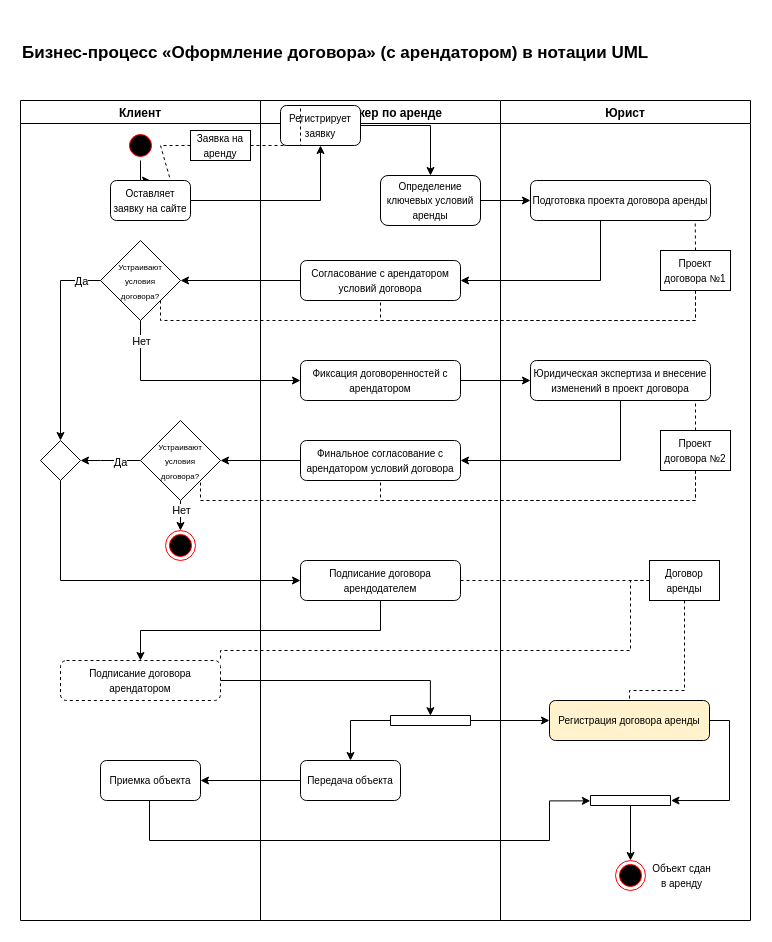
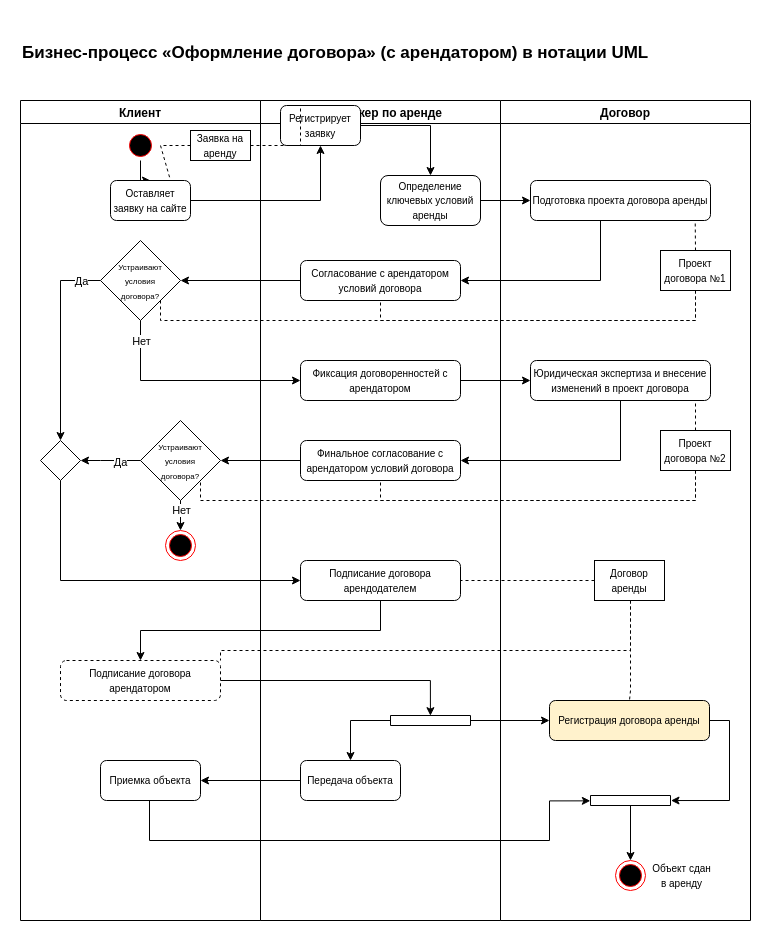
  <mxCell id="0" />
  <mxCell id="1" parent="0" />
  <mxCell id="2" value="&lt;h2&gt;&lt;span style=&quot;background-color: initial; font-size: 17px;&quot;&gt;Бизнес-процесс&lt;/span&gt;&lt;span style=&quot;font-size: 17px;&quot;&gt;&amp;nbsp;«Оформление договора» (с арендатором) в нотации UML&lt;/span&gt;&lt;/h2&gt;" style="text;whiteSpace=wrap;html=1;" parent="1" vertex="1"><mxGeometry x="20" width="670" height="50" as="geometry" y="20" /></mxCell>
  <mxCell id="3" value="Клиент" style="swimlane;" parent="1" vertex="1"><mxGeometry x="20" y="100" width="240" height="820" as="geometry" /></mxCell>
  <mxCell id="4" value="" style="edgeStyle=orthogonalEdgeStyle;rounded=0;orthogonalLoop=1;jettySize=auto;html=1;" edge="1" parent="3" source="5" target="6"><mxGeometry relative="1" as="geometry" /></mxCell>
  <mxCell id="5" value="" style="ellipse;html=1;shape=startState;fillColor=#000000;strokeColor=#ff0000;" vertex="1" parent="3"><mxGeometry x="105" y="30" width="30" height="30" as="geometry" /></mxCell>
  <mxCell id="6" value="&lt;font style=&quot;font-size: 10px;&quot;&gt;Оставляет заявку на сайте&lt;/font&gt;" style="rounded=1;whiteSpace=wrap;html=1;" vertex="1" parent="3"><mxGeometry x="90" y="80" width="80" height="40" as="geometry" /></mxCell>
  <mxCell id="7" value="&lt;font size=&quot;1&quot;&gt;Заявка на аренду&lt;/font&gt;" style="rounded=0;whiteSpace=wrap;html=1;" vertex="1" parent="3"><mxGeometry x="170" y="30" width="60" height="30" as="geometry" /></mxCell>
  <mxCell id="8" value="" style="endArrow=none;dashed=1;html=1;strokeWidth=1;rounded=0;entryX=0.75;entryY=0;entryDx=0;entryDy=0;exitX=0;exitY=0.5;exitDx=0;exitDy=0;" edge="1" parent="3" source="7" target="6"><mxGeometry width="50" height="50" relative="1" as="geometry"><mxPoint x="350" y="390" as="sourcePoint" /><mxPoint x="400" y="340" as="targetPoint" /><Array as="points"><mxPoint x="140" y="45" /></Array></mxGeometry></mxCell>
  <mxCell id="9" style="edgeStyle=orthogonalEdgeStyle;rounded=0;orthogonalLoop=1;jettySize=auto;html=1;entryX=0.5;entryY=0;entryDx=0;entryDy=0;" edge="1" parent="3" source="11" target="16"><mxGeometry relative="1" as="geometry"><mxPoint x="40" y="300" as="targetPoint" /></mxGeometry></mxCell>
  <mxCell id="10" value="Да" style="edgeLabel;html=1;align=center;verticalAlign=middle;resizable=0;points=[];" vertex="1" connectable="0" parent="9"><mxGeometry x="-0.803" relative="1" as="geometry"><mxPoint as="offset" /></mxGeometry></mxCell>
  <mxCell id="11" value="&lt;font style=&quot;font-size: 8px;&quot;&gt;Устраивают&lt;/font&gt;&lt;div&gt;&lt;font style=&quot;font-size: 8px;&quot;&gt;условия&lt;/font&gt;&lt;/div&gt;&lt;div&gt;&lt;font style=&quot;font-size: 8px;&quot;&gt;договора?&lt;/font&gt;&lt;/div&gt;" style="rhombus;whiteSpace=wrap;html=1;" vertex="1" parent="3"><mxGeometry x="80" y="140" width="80" height="80" as="geometry" /></mxCell>
  <mxCell id="12" value="&lt;font style=&quot;font-size: 8px;&quot;&gt;Устраивают&lt;/font&gt;&lt;div&gt;&lt;font style=&quot;font-size: 8px;&quot;&gt;условия&lt;/font&gt;&lt;/div&gt;&lt;div&gt;&lt;font style=&quot;font-size: 8px;&quot;&gt;договора?&lt;/font&gt;&lt;/div&gt;" style="rhombus;whiteSpace=wrap;html=1;" vertex="1" parent="3"><mxGeometry x="120" y="320" width="80" height="80" as="geometry" /></mxCell>
  <mxCell id="13" style="edgeStyle=orthogonalEdgeStyle;rounded=0;orthogonalLoop=1;jettySize=auto;html=1;entryX=0.5;entryY=0;entryDx=0;entryDy=0;" edge="1" parent="3" source="12" target="15"><mxGeometry relative="1" as="geometry"><mxPoint x="160" y="470" as="targetPoint" /><Array as="points" /></mxGeometry></mxCell>
  <mxCell id="14" value="Нет" style="edgeLabel;html=1;align=center;verticalAlign=middle;resizable=0;points=[];" vertex="1" connectable="0" parent="13"><mxGeometry x="-0.648" relative="1" as="geometry"><mxPoint as="offset" /></mxGeometry></mxCell>
  <mxCell id="15" value="" style="ellipse;html=1;shape=endState;fillColor=#000000;strokeColor=#ff0000;" vertex="1" parent="3"><mxGeometry x="145" y="430" width="30" height="30" as="geometry" /></mxCell>
  <mxCell id="16" value="" style="rhombus;whiteSpace=wrap;html=1;" vertex="1" parent="3"><mxGeometry x="20" y="340" width="40" height="40" as="geometry" /></mxCell>
  <mxCell id="17" style="edgeStyle=orthogonalEdgeStyle;rounded=0;orthogonalLoop=1;jettySize=auto;html=1;entryX=1;entryY=0.5;entryDx=0;entryDy=0;" edge="1" parent="3" source="12" target="16"><mxGeometry relative="1" as="geometry"><mxPoint x="40" y="480" as="targetPoint" /><Array as="points"><mxPoint x="80" y="360" /><mxPoint x="80" y="360" /></Array></mxGeometry></mxCell>
  <mxCell id="18" value="Да" style="edgeLabel;html=1;align=center;verticalAlign=middle;resizable=0;points=[];" vertex="1" connectable="0" parent="17"><mxGeometry x="-0.306" y="1" relative="1" as="geometry"><mxPoint as="offset" /></mxGeometry></mxCell>
  <mxCell id="19" value="&lt;font style=&quot;font-size: 10px;&quot;&gt;Подписание договора арендатором&lt;/font&gt;" style="rounded=1;whiteSpace=wrap;html=1;dashed=1;" vertex="1" parent="3"><mxGeometry x="40" y="560" width="160" height="40" as="geometry" /></mxCell>
  <mxCell id="20" value="&lt;font style=&quot;font-size: 10px;&quot;&gt;Приемка объекта&lt;/font&gt;" style="rounded=1;whiteSpace=wrap;html=1;" vertex="1" parent="3"><mxGeometry x="80" y="660" width="100" height="40" as="geometry" /></mxCell>
  <mxCell id="21" value="&lt;font style=&quot;font-size: 10px;&quot;&gt;Объект сдан в аренду&lt;/font&gt;" style="text;html=1;align=center;verticalAlign=middle;whiteSpace=wrap;rounded=0;" vertex="1" parent="3"><mxGeometry x="629" y="760" width="65" height="30" as="geometry" /></mxCell>
  <mxCell id="22" value="Менеджер по аренде" style="swimlane;fillColor=none;" parent="1" vertex="1"><mxGeometry x="260" y="100" width="240" height="820" as="geometry" /></mxCell>
  <mxCell id="23" value="" style="edgeStyle=orthogonalEdgeStyle;rounded=0;orthogonalLoop=1;jettySize=auto;html=1;" edge="1" parent="22" source="24" target="25"><mxGeometry relative="1" as="geometry" /></mxCell>
  <mxCell id="24" value="&lt;font style=&quot;font-size: 10px;&quot;&gt;Регистрирует заявку&lt;/font&gt;" style="rounded=1;whiteSpace=wrap;html=1;" vertex="1" parent="22"><mxGeometry x="20" y="5" width="80" height="40" as="geometry" /></mxCell>
  <mxCell id="25" value="&lt;font style=&quot;font-size: 10px;&quot;&gt;Определение ключевых условий аренды&lt;/font&gt;" style="rounded=1;whiteSpace=wrap;html=1;" vertex="1" parent="22"><mxGeometry x="120" y="75" width="100" height="50" as="geometry" /></mxCell>
  <mxCell id="26" value="&lt;font style=&quot;font-size: 10px;&quot;&gt;Согласование с арендатором условий договора&lt;/font&gt;" style="rounded=1;whiteSpace=wrap;html=1;" vertex="1" parent="22"><mxGeometry x="40" y="160" width="160" height="40" as="geometry" /></mxCell>
  <mxCell id="27" value="&lt;font style=&quot;font-size: 10px;&quot;&gt;Фиксация договоренностей с арендатором&lt;/font&gt;" style="rounded=1;whiteSpace=wrap;html=1;" vertex="1" parent="22"><mxGeometry x="40" y="260" width="160" height="40" as="geometry" /></mxCell>
  <mxCell id="28" value="&lt;font style=&quot;font-size: 10px;&quot;&gt;Финальное согласование с арендатором условий договора&lt;/font&gt;" style="rounded=1;whiteSpace=wrap;html=1;" vertex="1" parent="22"><mxGeometry x="40" y="340" width="160" height="40" as="geometry" /></mxCell>
  <mxCell id="29" value="&lt;font style=&quot;font-size: 10px;&quot;&gt;Подписание договора арендодателем&lt;/font&gt;" style="rounded=1;whiteSpace=wrap;html=1;" vertex="1" parent="22"><mxGeometry x="40" y="460" width="160" height="40" as="geometry" /></mxCell>
  <mxCell id="30" value="&lt;font style=&quot;font-size: 10px;&quot;&gt;Передача объекта&lt;/font&gt;" style="rounded=1;whiteSpace=wrap;html=1;" vertex="1" parent="22"><mxGeometry x="40" y="660" width="100" height="40" as="geometry" /></mxCell>
  <mxCell id="31" value="" style="verticalLabelPosition=bottom;verticalAlign=top;html=1;shape=mxgraph.basic.rect;fillColor2=none;strokeWidth=1;size=0;indent=100;fillColor=#ffffff;" vertex="1" parent="22"><mxGeometry x="130" y="615" width="80" height="10" as="geometry" /></mxCell>
  <mxCell id="32" style="edgeStyle=orthogonalEdgeStyle;rounded=0;orthogonalLoop=1;jettySize=auto;html=1;entryX=0.5;entryY=0;entryDx=0;entryDy=0;" edge="1" parent="22" source="31" target="30"><mxGeometry relative="1" as="geometry"><Array as="points"><mxPoint x="90" y="620" /></Array></mxGeometry></mxCell>
- <mxCell id="33" value="Юрист" style="swimlane;" parent="1" vertex="1"><mxGeometry x="500" y="100" width="250" height="820" as="geometry" /></mxCell>
+ <mxCell id="33" value="Договор" style="swimlane;" parent="1" vertex="1"><mxGeometry x="500" y="100" width="250" height="820" as="geometry" /></mxCell>
  <mxCell id="34" value="&lt;font style=&quot;font-size: 10px;&quot;&gt;Подготовка проекта договора аренды&lt;/font&gt;" style="whiteSpace=wrap;html=1;rounded=1;" vertex="1" parent="33"><mxGeometry x="30" y="80" width="180" height="40" as="geometry" /></mxCell>
  <mxCell id="35" value="&lt;font size=&quot;1&quot;&gt;Проект договора №1&lt;/font&gt;" style="rounded=0;whiteSpace=wrap;html=1;" vertex="1" parent="33"><mxGeometry x="160" y="150" width="70" height="40" as="geometry" /></mxCell>
  <mxCell id="36" value="" style="endArrow=none;dashed=1;html=1;strokeWidth=1;rounded=0;exitX=0.5;exitY=0;exitDx=0;exitDy=0;entryX=0.915;entryY=1.014;entryDx=0;entryDy=0;entryPerimeter=0;" edge="1" parent="33" source="35" target="34"><mxGeometry width="50" height="50" relative="1" as="geometry"><mxPoint x="-245" y="170" as="sourcePoint" /><mxPoint x="200" y="130" as="targetPoint" /><Array as="points" /></mxGeometry></mxCell>
  <mxCell id="37" value="&lt;font style=&quot;font-size: 10px;&quot;&gt;Юридическая экспертиза и внесение изменений в проект договора&lt;/font&gt;" style="whiteSpace=wrap;html=1;rounded=1;" vertex="1" parent="33"><mxGeometry x="30" y="260" width="180" height="40" as="geometry" /></mxCell>
  <mxCell id="38" value="&lt;font size=&quot;1&quot;&gt;Проект договора №2&lt;/font&gt;" style="rounded=0;whiteSpace=wrap;html=1;" vertex="1" parent="33"><mxGeometry x="160" y="330" width="70" height="40" as="geometry" /></mxCell>
  <mxCell id="39" value="" style="endArrow=none;dashed=1;html=1;strokeWidth=1;rounded=0;exitX=0.5;exitY=0;exitDx=0;exitDy=0;" edge="1" parent="33" source="38"><mxGeometry width="50" height="50" relative="1" as="geometry"><mxPoint x="-225" y="350" as="sourcePoint" /><mxPoint x="195" y="300" as="targetPoint" /><Array as="points" /></mxGeometry></mxCell>
- <mxCell id="40" value="&lt;font size=&quot;1&quot;&gt;Договор аренды&lt;/font&gt;" style="rounded=0;whiteSpace=wrap;html=1;" vertex="1" parent="33"><mxGeometry x="149" y="460" width="70" height="40" as="geometry" /></mxCell>
+ <mxCell id="40" value="&lt;font size=&quot;1&quot;&gt;Договор аренды&lt;/font&gt;" style="rounded=0;whiteSpace=wrap;html=1;" vertex="1" parent="33"><mxGeometry x="94" y="460" width="70" height="40" as="geometry" /></mxCell>
  <mxCell id="41" value="&lt;font style=&quot;font-size: 10px;&quot;&gt;Регистрация договора аренды&lt;/font&gt;" style="rounded=1;whiteSpace=wrap;html=1;fillColor=#fff2cc;" vertex="1" parent="33"><mxGeometry x="49" y="600" width="160" height="40" as="geometry" /></mxCell>
  <mxCell id="42" style="edgeStyle=orthogonalEdgeStyle;rounded=0;orthogonalLoop=1;jettySize=auto;html=1;entryX=0.5;entryY=0;entryDx=0;entryDy=0;endArrow=none;endFill=0;dashed=1;" edge="1" parent="33" source="40" target="41"><mxGeometry relative="1" as="geometry"><Array as="points"><mxPoint x="130" y="590" /><mxPoint x="130" y="590" /></Array></mxGeometry></mxCell>
  <mxCell id="43" value="" style="verticalLabelPosition=bottom;verticalAlign=top;html=1;shape=mxgraph.basic.rect;fillColor2=none;strokeWidth=1;size=0;indent=100;fillColor=#ffffff;" vertex="1" parent="33"><mxGeometry x="90" y="695" width="80" height="10" as="geometry" /></mxCell>
  <mxCell id="44" style="edgeStyle=orthogonalEdgeStyle;rounded=0;orthogonalLoop=1;jettySize=auto;html=1;entryX=1.006;entryY=0.504;entryDx=0;entryDy=0;entryPerimeter=0;exitX=1;exitY=0.5;exitDx=0;exitDy=0;" edge="1" parent="33" source="41" target="43"><mxGeometry relative="1" as="geometry"><Array as="points"><mxPoint x="229" y="620" /><mxPoint x="229" y="700" /></Array></mxGeometry></mxCell>
  <mxCell id="45" value="" style="ellipse;html=1;shape=endState;fillColor=#000000;strokeColor=#ff0000;" vertex="1" parent="33"><mxGeometry x="115" y="760" width="30" height="30" as="geometry" /></mxCell>
  <mxCell id="46" value="" style="edgeStyle=orthogonalEdgeStyle;rounded=0;orthogonalLoop=1;jettySize=auto;html=1;" edge="1" parent="33" source="43" target="45"><mxGeometry relative="1" as="geometry" /></mxCell>
  <mxCell id="47" value="" style="edgeStyle=orthogonalEdgeStyle;rounded=0;orthogonalLoop=1;jettySize=auto;html=1;" edge="1" parent="1" source="6" target="24"><mxGeometry relative="1" as="geometry" /></mxCell>
  <mxCell id="48" value="" style="endArrow=none;dashed=1;html=1;strokeWidth=1;rounded=0;entryX=0.25;entryY=0;entryDx=0;entryDy=0;exitX=1;exitY=0.5;exitDx=0;exitDy=0;" edge="1" parent="1" source="7" target="24"><mxGeometry width="50" height="50" relative="1" as="geometry"><mxPoint x="180" y="270" as="sourcePoint" /><mxPoint x="150" y="230" as="targetPoint" /><Array as="points"><mxPoint x="300" y="145" /></Array></mxGeometry></mxCell>
  <mxCell id="49" value="" style="edgeStyle=orthogonalEdgeStyle;rounded=0;orthogonalLoop=1;jettySize=auto;html=1;" edge="1" parent="1" source="25" target="34"><mxGeometry relative="1" as="geometry" /></mxCell>
  <mxCell id="50" style="edgeStyle=orthogonalEdgeStyle;rounded=0;orthogonalLoop=1;jettySize=auto;html=1;entryX=1;entryY=0.5;entryDx=0;entryDy=0;" edge="1" parent="1" source="34" target="26"><mxGeometry relative="1" as="geometry"><Array as="points"><mxPoint x="600" y="280" /></Array></mxGeometry></mxCell>
  <mxCell id="51" style="edgeStyle=orthogonalEdgeStyle;rounded=0;orthogonalLoop=1;jettySize=auto;html=1;entryX=0.5;entryY=1;entryDx=0;entryDy=0;endArrow=none;endFill=0;dashed=1;strokeWidth=1;exitX=0.5;exitY=1;exitDx=0;exitDy=0;" edge="1" parent="1" source="35" target="26"><mxGeometry relative="1" as="geometry"><Array as="points"><mxPoint x="695" y="320" /><mxPoint x="380" y="320" /></Array></mxGeometry></mxCell>
  <mxCell id="52" style="edgeStyle=orthogonalEdgeStyle;rounded=0;orthogonalLoop=1;jettySize=auto;html=1;entryX=1;entryY=0.5;entryDx=0;entryDy=0;" edge="1" parent="1" source="26" target="11"><mxGeometry relative="1" as="geometry" /></mxCell>
  <mxCell id="53" style="edgeStyle=orthogonalEdgeStyle;rounded=0;orthogonalLoop=1;jettySize=auto;html=1;entryX=1;entryY=1;entryDx=0;entryDy=0;dashed=1;endArrow=none;endFill=0;exitX=0.5;exitY=1;exitDx=0;exitDy=0;" edge="1" parent="1" source="35" target="11"><mxGeometry relative="1" as="geometry"><Array as="points"><mxPoint x="695" y="320" /><mxPoint x="160" y="320" /></Array></mxGeometry></mxCell>
  <mxCell id="54" style="edgeStyle=orthogonalEdgeStyle;rounded=0;orthogonalLoop=1;jettySize=auto;html=1;entryX=0;entryY=0.5;entryDx=0;entryDy=0;" edge="1" parent="1" source="11" target="27"><mxGeometry relative="1" as="geometry"><mxPoint x="160" y="390" as="targetPoint" /><Array as="points"><mxPoint x="140" y="380" /></Array></mxGeometry></mxCell>
  <mxCell id="55" value="Нет" style="edgeLabel;html=1;align=center;verticalAlign=middle;resizable=0;points=[];" vertex="1" connectable="0" parent="54"><mxGeometry x="-0.648" relative="1" as="geometry"><mxPoint y="-19" as="offset" /></mxGeometry></mxCell>
  <mxCell id="56" style="edgeStyle=orthogonalEdgeStyle;rounded=0;orthogonalLoop=1;jettySize=auto;html=1;entryX=0;entryY=0.5;entryDx=0;entryDy=0;" edge="1" parent="1" source="27" target="37"><mxGeometry relative="1" as="geometry" /></mxCell>
  <mxCell id="57" style="edgeStyle=orthogonalEdgeStyle;rounded=0;orthogonalLoop=1;jettySize=auto;html=1;entryX=1;entryY=0.5;entryDx=0;entryDy=0;" edge="1" parent="1" source="37" target="28"><mxGeometry relative="1" as="geometry"><Array as="points"><mxPoint x="620" y="460" /></Array></mxGeometry></mxCell>
  <mxCell id="58" style="edgeStyle=orthogonalEdgeStyle;rounded=0;orthogonalLoop=1;jettySize=auto;html=1;entryX=0.5;entryY=1;entryDx=0;entryDy=0;endArrow=none;endFill=0;dashed=1;strokeWidth=1;" edge="1" parent="1" source="38" target="28"><mxGeometry relative="1" as="geometry"><mxPoint x="400" y="480" as="targetPoint" /><Array as="points"><mxPoint x="695" y="500" /><mxPoint x="380" y="500" /></Array></mxGeometry></mxCell>
  <mxCell id="59" style="edgeStyle=orthogonalEdgeStyle;rounded=0;orthogonalLoop=1;jettySize=auto;html=1;entryX=1;entryY=1;entryDx=0;entryDy=0;dashed=1;endArrow=none;endFill=0;" edge="1" parent="1" source="38" target="12"><mxGeometry relative="1" as="geometry"><mxPoint x="180" y="480" as="targetPoint" /><Array as="points"><mxPoint x="695" y="500" /><mxPoint x="200" y="500" /></Array></mxGeometry></mxCell>
  <mxCell id="60" style="edgeStyle=orthogonalEdgeStyle;rounded=0;orthogonalLoop=1;jettySize=auto;html=1;entryX=0;entryY=0.5;entryDx=0;entryDy=0;" edge="1" parent="1" source="16" target="29"><mxGeometry relative="1" as="geometry"><Array as="points"><mxPoint x="60" y="580" /></Array></mxGeometry></mxCell>
  <mxCell id="61" style="edgeStyle=orthogonalEdgeStyle;rounded=0;orthogonalLoop=1;jettySize=auto;html=1;entryX=1;entryY=0.5;entryDx=0;entryDy=0;dashed=1;endArrow=none;endFill=0;" edge="1" parent="1" source="40" target="29"><mxGeometry relative="1" as="geometry"><mxPoint x="210" y="490" as="targetPoint" /><Array as="points"><mxPoint x="620" y="580" /><mxPoint x="620" y="580" /></Array></mxGeometry></mxCell>
  <mxCell id="62" style="edgeStyle=orthogonalEdgeStyle;rounded=0;orthogonalLoop=1;jettySize=auto;html=1;entryX=0.5;entryY=0;entryDx=0;entryDy=0;" edge="1" parent="1" source="29" target="19"><mxGeometry relative="1" as="geometry"><Array as="points"><mxPoint x="380" y="630" /><mxPoint x="140" y="630" /></Array></mxGeometry></mxCell>
  <mxCell id="63" style="edgeStyle=orthogonalEdgeStyle;rounded=0;orthogonalLoop=1;jettySize=auto;html=1;entryX=1;entryY=0.5;entryDx=0;entryDy=0;" edge="1" parent="1" source="30" target="20"><mxGeometry relative="1" as="geometry" /></mxCell>
  <mxCell id="64" style="edgeStyle=orthogonalEdgeStyle;rounded=0;orthogonalLoop=1;jettySize=auto;html=1;entryX=1;entryY=0;entryDx=0;entryDy=0;endArrow=none;endFill=0;dashed=1;" edge="1" parent="1" source="40" target="19"><mxGeometry relative="1" as="geometry"><Array as="points"><mxPoint x="630" y="650" /><mxPoint x="220" y="650" /></Array></mxGeometry></mxCell>
  <mxCell id="65" style="edgeStyle=orthogonalEdgeStyle;rounded=0;orthogonalLoop=1;jettySize=auto;html=1;entryX=0;entryY=0.5;entryDx=0;entryDy=0;" edge="1" parent="1" source="31" target="41"><mxGeometry relative="1" as="geometry" /></mxCell>
  <mxCell id="66" style="edgeStyle=orthogonalEdgeStyle;rounded=0;orthogonalLoop=1;jettySize=auto;html=1;entryX=-0.002;entryY=0.535;entryDx=0;entryDy=0;entryPerimeter=0;" edge="1" parent="1" source="20" target="43"><mxGeometry relative="1" as="geometry"><Array as="points"><mxPoint x="149" y="840" /><mxPoint x="549" y="840" /><mxPoint x="549" y="800" /></Array></mxGeometry></mxCell>
  <mxCell id="67" style="edgeStyle=orthogonalEdgeStyle;rounded=0;orthogonalLoop=1;jettySize=auto;html=1;entryX=1;entryY=0.5;entryDx=0;entryDy=0;" edge="1" parent="1" source="28" target="12"><mxGeometry relative="1" as="geometry" /></mxCell>
  <mxCell id="68" style="edgeStyle=orthogonalEdgeStyle;rounded=0;orthogonalLoop=1;jettySize=auto;html=1;entryX=0.499;entryY=0.018;entryDx=0;entryDy=0;entryPerimeter=0;" edge="1" parent="1" source="19" target="31"><mxGeometry relative="1" as="geometry"><Array as="points"><mxPoint x="429" y="680" /></Array></mxGeometry></mxCell>
